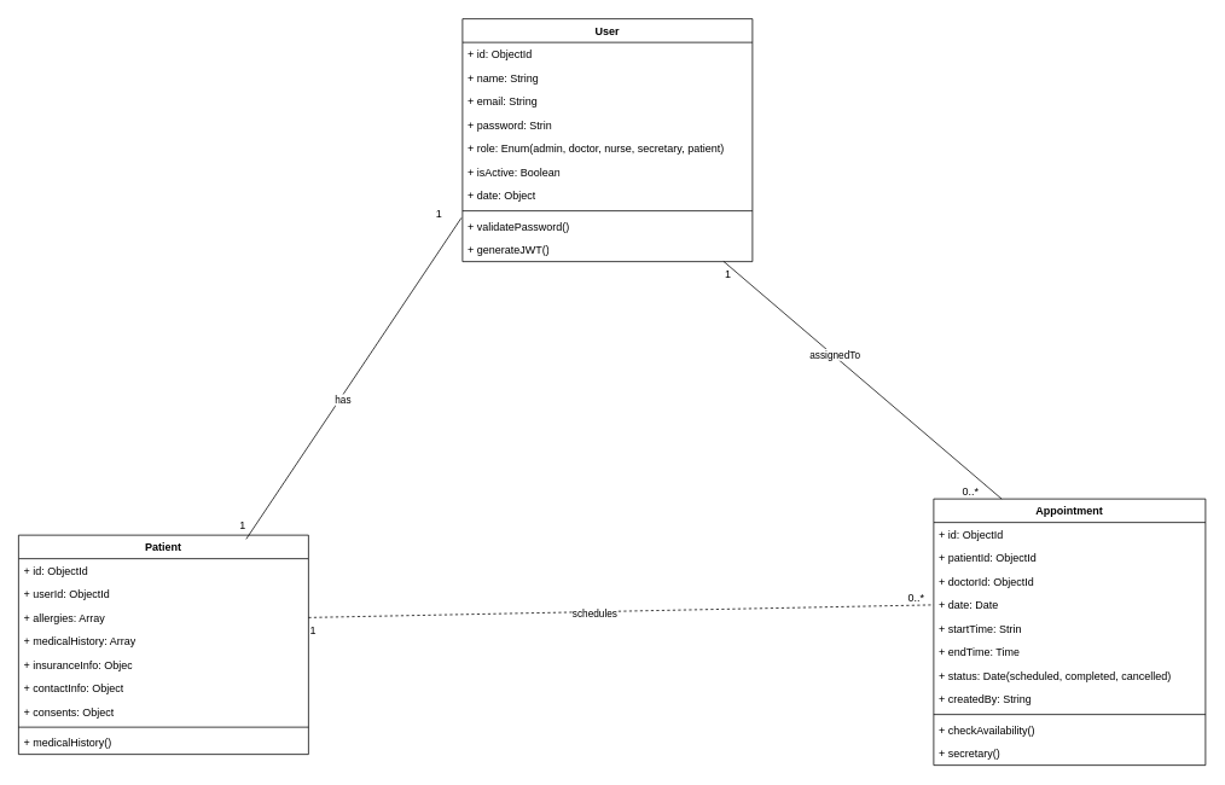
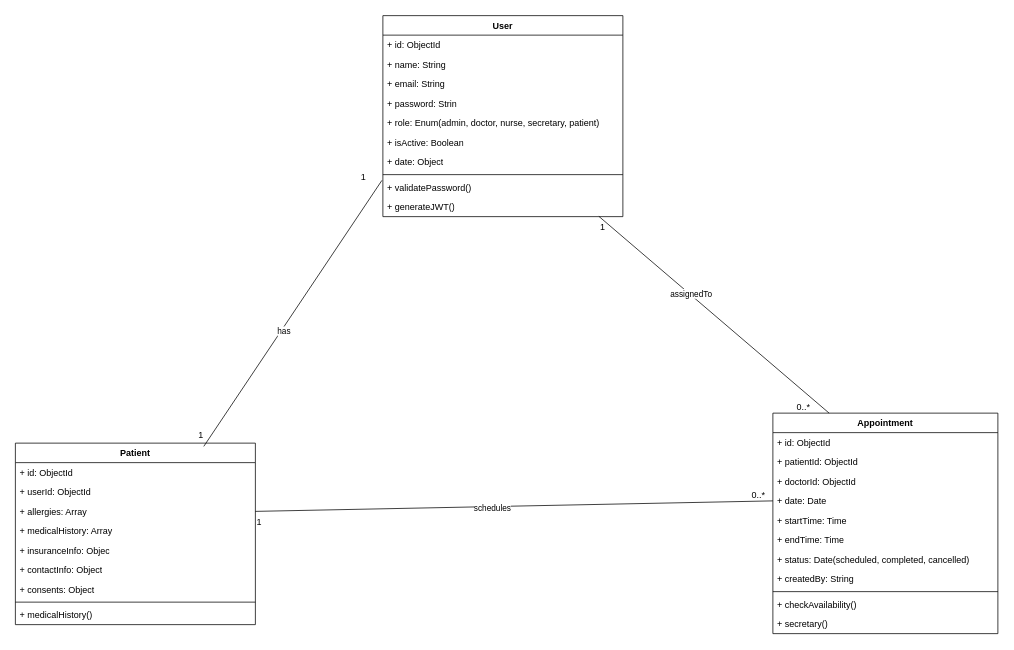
  <mxCell id="0" />
  <mxCell id="1" parent="0" />
  <mxCell id="2" value="User" style="swimlane;fontStyle=1;align=center;verticalAlign=top;childLayout=stackLayout;horizontal=1;startSize=26;horizontalStack=0;resizeParent=1;resizeParentMax=0;resizeLast=0;collapsible=1;marginBottom=0;whiteSpace=wrap;html=1;" vertex="1" parent="1"><mxGeometry x="510" y="20" width="320" height="268" as="geometry" /></mxCell>
  <mxCell id="3" value="+ id: ObjectId" style="text;strokeColor=none;fillColor=none;align=left;verticalAlign=top;spacingLeft=4;spacingRight=4;overflow=hidden;rotatable=0;points=[[0,0.5],[1,0.5]];portConstraint=eastwest;whiteSpace=wrap;html=1;" vertex="1" parent="2"><mxGeometry y="26" width="320" height="26" as="geometry" /></mxCell>
  <mxCell id="4" value="+ name: String" style="text;strokeColor=none;fillColor=none;align=left;verticalAlign=top;spacingLeft=4;spacingRight=4;overflow=hidden;rotatable=0;points=[[0,0.5],[1,0.5]];portConstraint=eastwest;whiteSpace=wrap;html=1;" vertex="1" parent="2"><mxGeometry y="52" width="320" height="26" as="geometry" /></mxCell>
  <mxCell id="5" value="+ email: String" style="text;strokeColor=none;fillColor=none;align=left;verticalAlign=top;spacingLeft=4;spacingRight=4;overflow=hidden;rotatable=0;points=[[0,0.5],[1,0.5]];portConstraint=eastwest;whiteSpace=wrap;html=1;" vertex="1" parent="2"><mxGeometry y="78" width="320" height="26" as="geometry" /></mxCell>
  <mxCell id="6" value="+ password: Strin" style="text;strokeColor=none;fillColor=none;align=left;verticalAlign=top;spacingLeft=4;spacingRight=4;overflow=hidden;rotatable=0;points=[[0,0.5],[1,0.5]];portConstraint=eastwest;whiteSpace=wrap;html=1;" vertex="1" parent="2"><mxGeometry y="104" width="320" height="26" as="geometry" /></mxCell>
  <mxCell id="7" value="+ role: Enum(admin, doctor, nurse, secretary, patient)" style="text;strokeColor=none;fillColor=none;align=left;verticalAlign=top;spacingLeft=4;spacingRight=4;overflow=hidden;rotatable=0;points=[[0,0.5],[1,0.5]];portConstraint=eastwest;whiteSpace=wrap;html=1;" vertex="1" parent="2"><mxGeometry y="130" width="320" height="26" as="geometry" /></mxCell>
  <mxCell id="8" value="+&amp;nbsp;isActive: Boolean" style="text;strokeColor=none;fillColor=none;align=left;verticalAlign=top;spacingLeft=4;spacingRight=4;overflow=hidden;rotatable=0;points=[[0,0.5],[1,0.5]];portConstraint=eastwest;whiteSpace=wrap;html=1;" vertex="1" parent="2"><mxGeometry y="156" width="320" height="26" as="geometry" /></mxCell>
  <mxCell id="9" value="+&amp;nbsp;date: Object" style="text;strokeColor=none;fillColor=none;align=left;verticalAlign=top;spacingLeft=4;spacingRight=4;overflow=hidden;rotatable=0;points=[[0,0.5],[1,0.5]];portConstraint=eastwest;whiteSpace=wrap;html=1;" vertex="1" parent="2"><mxGeometry y="182" width="320" height="26" as="geometry" /></mxCell>
  <mxCell id="10" value="" style="line;strokeWidth=1;fillColor=none;align=left;verticalAlign=middle;spacingTop=-1;spacingLeft=3;spacingRight=3;rotatable=0;labelPosition=right;points=[];portConstraint=eastwest;strokeColor=inherit;" vertex="1" parent="2"><mxGeometry y="208" width="320" height="8" as="geometry" /></mxCell>
  <mxCell id="11" value="+ validatePassword()" style="text;strokeColor=none;fillColor=none;align=left;verticalAlign=top;spacingLeft=4;spacingRight=4;overflow=hidden;rotatable=0;points=[[0,0.5],[1,0.5]];portConstraint=eastwest;whiteSpace=wrap;html=1;" vertex="1" parent="2"><mxGeometry y="216" width="320" height="26" as="geometry" /></mxCell>
  <mxCell id="12" value="+ generateJWT()" style="text;strokeColor=none;fillColor=none;align=left;verticalAlign=top;spacingLeft=4;spacingRight=4;overflow=hidden;rotatable=0;points=[[0,0.5],[1,0.5]];portConstraint=eastwest;whiteSpace=wrap;html=1;" vertex="1" parent="2"><mxGeometry y="242" width="320" height="26" as="geometry" /></mxCell>
  <mxCell id="13" value="Patient" style="swimlane;fontStyle=1;align=center;verticalAlign=top;childLayout=stackLayout;horizontal=1;startSize=26;horizontalStack=0;resizeParent=1;resizeParentMax=0;resizeLast=0;collapsible=1;marginBottom=0;whiteSpace=wrap;html=1;" vertex="1" parent="1"><mxGeometry x="20" y="590" width="320" height="242" as="geometry" /></mxCell>
  <mxCell id="14" value="+ id: ObjectId" style="text;strokeColor=none;fillColor=none;align=left;verticalAlign=top;spacingLeft=4;spacingRight=4;overflow=hidden;rotatable=0;points=[[0,0.5],[1,0.5]];portConstraint=eastwest;whiteSpace=wrap;html=1;" vertex="1" parent="13"><mxGeometry y="26" width="320" height="26" as="geometry" /></mxCell>
  <mxCell id="15" value="+ userId: ObjectId" style="text;strokeColor=none;fillColor=none;align=left;verticalAlign=top;spacingLeft=4;spacingRight=4;overflow=hidden;rotatable=0;points=[[0,0.5],[1,0.5]];portConstraint=eastwest;whiteSpace=wrap;html=1;" vertex="1" parent="13"><mxGeometry y="52" width="320" height="26" as="geometry" /></mxCell>
  <mxCell id="16" value="+ allergies: Array" style="text;strokeColor=none;fillColor=none;align=left;verticalAlign=top;spacingLeft=4;spacingRight=4;overflow=hidden;rotatable=0;points=[[0,0.5],[1,0.5]];portConstraint=eastwest;whiteSpace=wrap;html=1;" vertex="1" parent="13"><mxGeometry y="78" width="320" height="26" as="geometry" /></mxCell>
  <mxCell id="17" value="+ medicalHistory: Array" style="text;strokeColor=none;fillColor=none;align=left;verticalAlign=top;spacingLeft=4;spacingRight=4;overflow=hidden;rotatable=0;points=[[0,0.5],[1,0.5]];portConstraint=eastwest;whiteSpace=wrap;html=1;" vertex="1" parent="13"><mxGeometry y="104" width="320" height="26" as="geometry" /></mxCell>
  <mxCell id="18" value="+ insuranceInfo: Objec" style="text;strokeColor=none;fillColor=none;align=left;verticalAlign=top;spacingLeft=4;spacingRight=4;overflow=hidden;rotatable=0;points=[[0,0.5],[1,0.5]];portConstraint=eastwest;whiteSpace=wrap;html=1;" vertex="1" parent="13"><mxGeometry y="130" width="320" height="26" as="geometry" /></mxCell>
  <mxCell id="19" value="+&amp;nbsp;contactInfo: Object" style="text;strokeColor=none;fillColor=none;align=left;verticalAlign=top;spacingLeft=4;spacingRight=4;overflow=hidden;rotatable=0;points=[[0,0.5],[1,0.5]];portConstraint=eastwest;whiteSpace=wrap;html=1;" vertex="1" parent="13"><mxGeometry y="156" width="320" height="26" as="geometry" /></mxCell>
  <mxCell id="20" value="+&amp;nbsp;consents: Object" style="text;strokeColor=none;fillColor=none;align=left;verticalAlign=top;spacingLeft=4;spacingRight=4;overflow=hidden;rotatable=0;points=[[0,0.5],[1,0.5]];portConstraint=eastwest;whiteSpace=wrap;html=1;" vertex="1" parent="13"><mxGeometry y="182" width="320" height="26" as="geometry" /></mxCell>
  <mxCell id="21" value="" style="line;strokeWidth=1;fillColor=none;align=left;verticalAlign=middle;spacingTop=-1;spacingLeft=3;spacingRight=3;rotatable=0;labelPosition=right;points=[];portConstraint=eastwest;strokeColor=inherit;" vertex="1" parent="13"><mxGeometry y="208" width="320" height="8" as="geometry" /></mxCell>
  <mxCell id="22" value="+ medicalHistory()" style="text;strokeColor=none;fillColor=none;align=left;verticalAlign=top;spacingLeft=4;spacingRight=4;overflow=hidden;rotatable=0;points=[[0,0.5],[1,0.5]];portConstraint=eastwest;whiteSpace=wrap;html=1;" vertex="1" parent="13"><mxGeometry y="216" width="320" height="26" as="geometry" /></mxCell>
  <mxCell id="23" value="Appointment" style="swimlane;fontStyle=1;align=center;verticalAlign=top;childLayout=stackLayout;horizontal=1;startSize=26;horizontalStack=0;resizeParent=1;resizeParentMax=0;resizeLast=0;collapsible=1;marginBottom=0;whiteSpace=wrap;html=1;" vertex="1" parent="1"><mxGeometry x="1030" y="550" width="300" height="294" as="geometry" /></mxCell>
  <mxCell id="24" value="+&amp;nbsp;id: ObjectId" style="text;strokeColor=none;fillColor=none;align=left;verticalAlign=top;spacingLeft=4;spacingRight=4;overflow=hidden;rotatable=0;points=[[0,0.5],[1,0.5]];portConstraint=eastwest;whiteSpace=wrap;html=1;" vertex="1" parent="23"><mxGeometry y="26" width="300" height="26" as="geometry" /></mxCell>
  <mxCell id="25" value="+&amp;nbsp;patientId: ObjectId" style="text;strokeColor=none;fillColor=none;align=left;verticalAlign=top;spacingLeft=4;spacingRight=4;overflow=hidden;rotatable=0;points=[[0,0.5],[1,0.5]];portConstraint=eastwest;whiteSpace=wrap;html=1;" vertex="1" parent="23"><mxGeometry y="52" width="300" height="26" as="geometry" /></mxCell>
  <mxCell id="26" value="+&amp;nbsp;doctorId: ObjectId" style="text;strokeColor=none;fillColor=none;align=left;verticalAlign=top;spacingLeft=4;spacingRight=4;overflow=hidden;rotatable=0;points=[[0,0.5],[1,0.5]];portConstraint=eastwest;whiteSpace=wrap;html=1;" vertex="1" parent="23"><mxGeometry y="78" width="300" height="26" as="geometry" /></mxCell>
  <mxCell id="27" value="+&amp;nbsp;date: Date" style="text;strokeColor=none;fillColor=none;align=left;verticalAlign=top;spacingLeft=4;spacingRight=4;overflow=hidden;rotatable=0;points=[[0,0.5],[1,0.5]];portConstraint=eastwest;whiteSpace=wrap;html=1;" vertex="1" parent="23"><mxGeometry y="104" width="300" height="26" as="geometry" /></mxCell>
- <mxCell id="28" value="+&amp;nbsp;startTime: Strin" style="text;strokeColor=none;fillColor=none;align=left;verticalAlign=top;spacingLeft=4;spacingRight=4;overflow=hidden;rotatable=0;points=[[0,0.5],[1,0.5]];portConstraint=eastwest;whiteSpace=wrap;html=1;" vertex="1" parent="23"><mxGeometry y="130" width="300" height="26" as="geometry" /></mxCell>
+ <mxCell id="28" value="+&amp;nbsp;startTime: Time" style="text;strokeColor=none;fillColor=none;align=left;verticalAlign=top;spacingLeft=4;spacingRight=4;overflow=hidden;rotatable=0;points=[[0,0.5],[1,0.5]];portConstraint=eastwest;whiteSpace=wrap;html=1;" vertex="1" parent="23"><mxGeometry y="130" width="300" height="26" as="geometry" /></mxCell>
  <mxCell id="29" value="+&amp;nbsp;endTime: Time" style="text;strokeColor=none;fillColor=none;align=left;verticalAlign=top;spacingLeft=4;spacingRight=4;overflow=hidden;rotatable=0;points=[[0,0.5],[1,0.5]];portConstraint=eastwest;whiteSpace=wrap;html=1;" vertex="1" parent="23"><mxGeometry y="156" width="300" height="26" as="geometry" /></mxCell>
  <mxCell id="30" value="+&amp;nbsp;status: Date(scheduled, completed, cancelled)" style="text;strokeColor=none;fillColor=none;align=left;verticalAlign=top;spacingLeft=4;spacingRight=4;overflow=hidden;rotatable=0;points=[[0,0.5],[1,0.5]];portConstraint=eastwest;whiteSpace=wrap;html=1;" vertex="1" parent="23"><mxGeometry y="182" width="300" height="26" as="geometry" /></mxCell>
  <mxCell id="31" value="+&amp;nbsp;createdBy: String" style="text;strokeColor=none;fillColor=none;align=left;verticalAlign=top;spacingLeft=4;spacingRight=4;overflow=hidden;rotatable=0;points=[[0,0.5],[1,0.5]];portConstraint=eastwest;whiteSpace=wrap;html=1;" vertex="1" parent="23"><mxGeometry y="208" width="300" height="26" as="geometry" /></mxCell>
  <mxCell id="32" value="" style="line;strokeWidth=1;fillColor=none;align=left;verticalAlign=middle;spacingTop=-1;spacingLeft=3;spacingRight=3;rotatable=0;labelPosition=right;points=[];portConstraint=eastwest;strokeColor=inherit;" vertex="1" parent="23"><mxGeometry y="234" width="300" height="8" as="geometry" /></mxCell>
  <mxCell id="33" value="+ checkAvailability()" style="text;strokeColor=none;fillColor=none;align=left;verticalAlign=top;spacingLeft=4;spacingRight=4;overflow=hidden;rotatable=0;points=[[0,0.5],[1,0.5]];portConstraint=eastwest;whiteSpace=wrap;html=1;" vertex="1" parent="23"><mxGeometry y="242" width="300" height="26" as="geometry" /></mxCell>
  <mxCell id="34" value="+&amp;nbsp;secretary()" style="text;strokeColor=none;fillColor=none;align=left;verticalAlign=top;spacingLeft=4;spacingRight=4;overflow=hidden;rotatable=0;points=[[0,0.5],[1,0.5]];portConstraint=eastwest;whiteSpace=wrap;html=1;" vertex="1" parent="23"><mxGeometry y="268" width="300" height="26" as="geometry" /></mxCell>
  <mxCell id="35" value="" style="endArrow=none;html=1;rounded=0;align=center;verticalAlign=top;endFill=0;labelBackgroundColor=none;entryX=0.25;entryY=0;entryDx=0;entryDy=0;exitX=0.9;exitY=0.987;exitDx=0;exitDy=0;exitPerimeter=0;" edge="1" parent="1" source="12" target="23"><mxGeometry relative="1" as="geometry"><mxPoint x="890" y="330" as="sourcePoint" /><mxPoint x="1150" y="660" as="targetPoint" /></mxGeometry></mxCell>
  <mxCell id="36" value="1" style="resizable=0;html=1;align=left;verticalAlign=top;labelBackgroundColor=none;" connectable="0" vertex="1" parent="35"><mxGeometry x="-1" relative="1" as="geometry" /></mxCell>
  <mxCell id="37" value="0..*" style="resizable=0;html=1;align=right;verticalAlign=bottom;labelBackgroundColor=none;" connectable="0" vertex="1" parent="35"><mxGeometry x="1" relative="1" as="geometry"><mxPoint x="-25" as="offset" /></mxGeometry></mxCell>
  <mxCell id="38" value="assignedTo" style="edgeLabel;html=1;align=center;verticalAlign=middle;resizable=0;points=[];" vertex="1" connectable="0" parent="35"><mxGeometry x="-0.207" y="1" relative="1" as="geometry"><mxPoint as="offset" /></mxGeometry></mxCell>
  <mxCell id="39" value="" style="endArrow=none;html=1;rounded=0;align=center;verticalAlign=top;endFill=0;labelBackgroundColor=none;entryX=0.785;entryY=0.018;entryDx=0;entryDy=0;entryPerimeter=0;exitX=-0.004;exitY=0.141;exitDx=0;exitDy=0;exitPerimeter=0;" edge="1" parent="1" source="11" target="13"><mxGeometry relative="1" as="geometry"><mxPoint x="470" y="280" as="sourcePoint" /><mxPoint x="630" y="710" as="targetPoint" /></mxGeometry></mxCell>
  <mxCell id="40" value="" style="resizable=0;html=1;align=left;verticalAlign=bottom;labelBackgroundColor=none;" connectable="0" vertex="1" parent="39"><mxGeometry x="-1" relative="1" as="geometry" /></mxCell>
  <mxCell id="41" value="1" style="resizable=0;html=1;align=left;verticalAlign=top;labelBackgroundColor=none;" connectable="0" vertex="1" parent="39"><mxGeometry x="-1" relative="1" as="geometry"><mxPoint x="-30" y="-19" as="offset" /></mxGeometry></mxCell>
  <mxCell id="42" value="1" style="resizable=0;html=1;align=right;verticalAlign=bottom;labelBackgroundColor=none;" connectable="0" vertex="1" parent="39"><mxGeometry x="1" relative="1" as="geometry"><mxPoint y="-7" as="offset" /></mxGeometry></mxCell>
  <mxCell id="43" value="has" style="edgeLabel;html=1;align=center;verticalAlign=middle;resizable=0;points=[];" vertex="1" connectable="0" parent="39"><mxGeometry x="0.125" y="3" relative="1" as="geometry"><mxPoint as="offset" /></mxGeometry></mxCell>
- <mxCell id="44" value="" style="endArrow=none;html=1;rounded=0;align=center;verticalAlign=top;endFill=0;labelBackgroundColor=none;exitX=1;exitY=0.5;exitDx=0;exitDy=0;entryX=0;entryY=0.5;entryDx=0;entryDy=0;dashed=1;" edge="1" parent="1" source="16" target="27"><mxGeometry relative="1" as="geometry"><mxPoint x="630" y="730" as="sourcePoint" /><mxPoint x="790" y="730" as="targetPoint" /></mxGeometry></mxCell>
+ <mxCell id="44" value="" style="endArrow=none;html=1;rounded=0;align=center;verticalAlign=top;endFill=0;labelBackgroundColor=none;exitX=1;exitY=0.5;exitDx=0;exitDy=0;entryX=0;entryY=0.5;entryDx=0;entryDy=0;" edge="1" parent="1" source="16" target="27"><mxGeometry relative="1" as="geometry"><mxPoint x="630" y="730" as="sourcePoint" /><mxPoint x="790" y="730" as="targetPoint" /></mxGeometry></mxCell>
  <mxCell id="45" value="" style="resizable=0;html=1;align=left;verticalAlign=bottom;labelBackgroundColor=none;" connectable="0" vertex="1" parent="44"><mxGeometry x="-1" relative="1" as="geometry" /></mxCell>
  <mxCell id="46" value="1" style="resizable=0;html=1;align=left;verticalAlign=top;labelBackgroundColor=none;" connectable="0" vertex="1" parent="44"><mxGeometry x="-1" relative="1" as="geometry" /></mxCell>
  <mxCell id="47" value="0..*" style="resizable=0;html=1;align=right;verticalAlign=bottom;labelBackgroundColor=none;" connectable="0" vertex="1" parent="44"><mxGeometry x="1" relative="1" as="geometry"><mxPoint x="-10" as="offset" /></mxGeometry></mxCell>
  <mxCell id="48" value="schedules" style="edgeLabel;html=1;align=center;verticalAlign=middle;resizable=0;points=[];" vertex="1" connectable="0" parent="44"><mxGeometry x="-0.084" y="-2" relative="1" as="geometry"><mxPoint as="offset" /></mxGeometry></mxCell>
